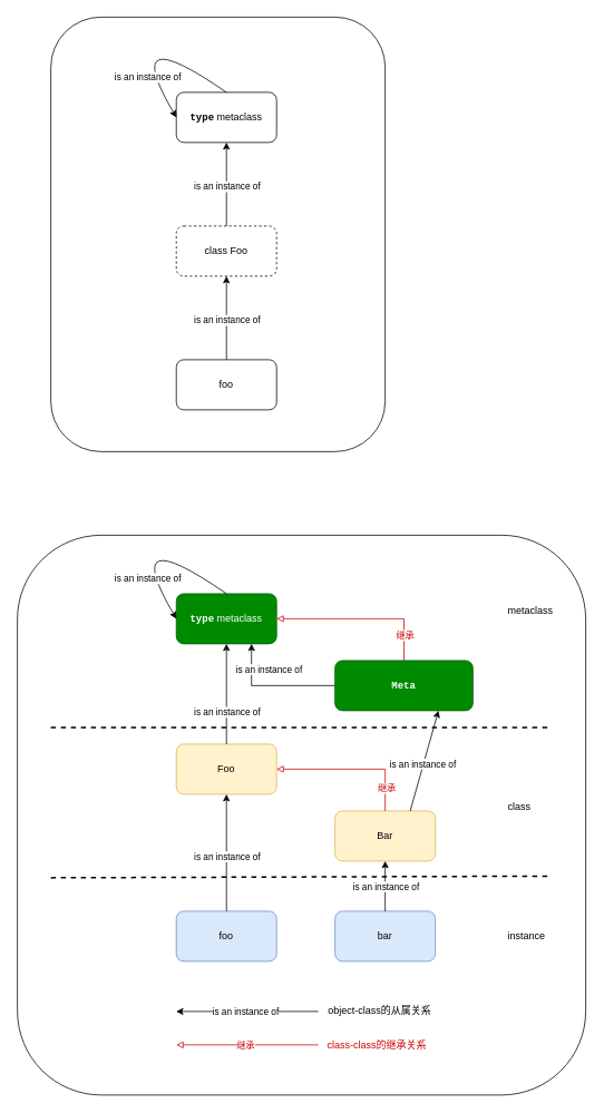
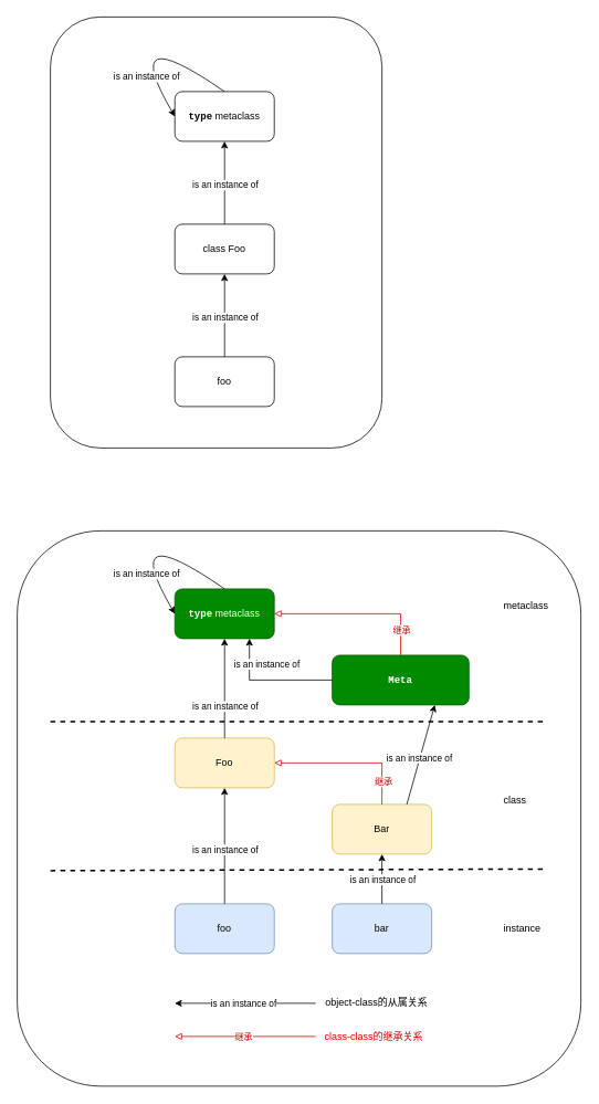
  <mxCell id="0" />
  <mxCell id="1" parent="0" />
  <mxCell id="2" value="" style="rounded=1;whiteSpace=wrap;html=1;strokeColor=default;" vertex="1" parent="1"><mxGeometry x="60" y="20" width="400" height="520" as="geometry" /></mxCell>
  <mxCell id="3" value="&lt;font face=&quot;Courier New&quot;&gt;&lt;b&gt;type&lt;/b&gt;&lt;/font&gt; metaclass" style="rounded=1;whiteSpace=wrap;html=1;" vertex="1" parent="1"><mxGeometry x="210.12" y="110" width="120" height="60" as="geometry" /></mxCell>
- <mxCell id="4" value="class Foo" style="rounded=1;whiteSpace=wrap;html=1;dashed=1;" vertex="1" parent="1"><mxGeometry x="210.12" y="270" width="120" height="60" as="geometry" /></mxCell>
+ <mxCell id="4" value="class Foo" style="rounded=1;whiteSpace=wrap;html=1;" vertex="1" parent="1"><mxGeometry x="210.12" y="270" width="120" height="60" as="geometry" /></mxCell>
  <mxCell id="5" value="foo" style="rounded=1;whiteSpace=wrap;html=1;" vertex="1" parent="1"><mxGeometry x="210.12" y="430" width="120" height="60" as="geometry" /></mxCell>
  <mxCell id="6" value="" style="endArrow=classic;html=1;rounded=0;entryX=0.5;entryY=1;entryDx=0;entryDy=0;exitX=0.5;exitY=0;exitDx=0;exitDy=0;" edge="1" parent="1" source="4" target="3"><mxGeometry width="50" height="50" relative="1" as="geometry"><mxPoint x="630.12" y="400" as="sourcePoint" /><mxPoint x="680.12" y="350" as="targetPoint" /></mxGeometry></mxCell>
  <mxCell id="7" value="is an instance of" style="edgeLabel;html=1;align=center;verticalAlign=middle;resizable=0;points=[];" vertex="1" connectable="0" parent="6"><mxGeometry x="-0.04" relative="1" as="geometry"><mxPoint as="offset" /></mxGeometry></mxCell>
  <mxCell id="8" value="" style="endArrow=classic;html=1;rounded=0;entryX=0.5;entryY=1;entryDx=0;entryDy=0;" edge="1" parent="1" source="5" target="4"><mxGeometry width="50" height="50" relative="1" as="geometry"><mxPoint x="630.12" y="400" as="sourcePoint" /><mxPoint x="680.12" y="350" as="targetPoint" /></mxGeometry></mxCell>
  <mxCell id="9" value="is an instance of" style="edgeLabel;html=1;align=center;verticalAlign=middle;resizable=0;points=[];" vertex="1" connectable="0" parent="8"><mxGeometry x="-0.12" relative="1" as="geometry"><mxPoint y="-4" as="offset" /></mxGeometry></mxCell>
  <mxCell id="10" value="" style="endArrow=classic;html=1;rounded=0;exitX=0.5;exitY=0;exitDx=0;exitDy=0;edgeStyle=orthogonalEdgeStyle;elbow=vertical;jumpStyle=sharp;entryX=0;entryY=0.5;entryDx=0;entryDy=0;curved=1;" edge="1" parent="1" source="3" target="3"><mxGeometry width="50" height="50" relative="1" as="geometry"><mxPoint x="-40" y="100" as="sourcePoint" /><mxPoint x="130" y="140" as="targetPoint" /><Array as="points"><mxPoint x="140" y="20" /></Array></mxGeometry></mxCell>
  <mxCell id="11" value="is an instance of" style="edgeLabel;html=1;align=center;verticalAlign=middle;resizable=0;points=[];" vertex="1" connectable="0" parent="10"><mxGeometry x="0.538" y="14" relative="1" as="geometry"><mxPoint x="-12" y="17" as="offset" /></mxGeometry></mxCell>
  <mxCell id="12" value="" style="rounded=1;whiteSpace=wrap;html=1;strokeColor=default;" vertex="1" parent="1"><mxGeometry x="20" y="640" width="680" height="670" as="geometry" /></mxCell>
  <mxCell id="13" value="&lt;font face=&quot;Courier New&quot;&gt;&lt;b&gt;type&lt;/b&gt;&lt;/font&gt; metaclass" style="rounded=1;whiteSpace=wrap;html=1;fillColor=#008a00;strokeColor=#005700;fontColor=#ffffff;" vertex="1" parent="1"><mxGeometry x="210.12" y="710" width="120" height="60" as="geometry" /></mxCell>
  <mxCell id="14" value="Foo" style="rounded=1;whiteSpace=wrap;html=1;fillColor=#fff2cc;strokeColor=#d6b656;" vertex="1" parent="1"><mxGeometry x="210.12" y="890" width="120" height="60" as="geometry" /></mxCell>
  <mxCell id="15" value="foo" style="rounded=1;whiteSpace=wrap;html=1;fillColor=#dae8fc;strokeColor=#6c8ebf;" vertex="1" parent="1"><mxGeometry x="210.12" y="1090" width="120" height="60" as="geometry" /></mxCell>
  <mxCell id="16" value="" style="endArrow=classic;html=1;rounded=0;entryX=0.5;entryY=1;entryDx=0;entryDy=0;exitX=0.5;exitY=0;exitDx=0;exitDy=0;" edge="1" parent="1" source="14" target="13"><mxGeometry width="50" height="50" relative="1" as="geometry"><mxPoint x="630.12" y="1000" as="sourcePoint" /><mxPoint x="680.12" y="950" as="targetPoint" /></mxGeometry></mxCell>
  <mxCell id="17" value="is an instance of" style="edgeLabel;html=1;align=center;verticalAlign=middle;resizable=0;points=[];" vertex="1" connectable="0" parent="16"><mxGeometry x="-0.04" relative="1" as="geometry"><mxPoint y="19" as="offset" /></mxGeometry></mxCell>
  <mxCell id="18" value="" style="endArrow=classic;html=1;rounded=0;entryX=0.5;entryY=1;entryDx=0;entryDy=0;" edge="1" parent="1" source="15" target="14"><mxGeometry width="50" height="50" relative="1" as="geometry"><mxPoint x="630.12" y="1020" as="sourcePoint" /><mxPoint x="680.12" y="970" as="targetPoint" /></mxGeometry></mxCell>
  <mxCell id="19" value="is an instance of" style="edgeLabel;html=1;align=center;verticalAlign=middle;resizable=0;points=[];" vertex="1" connectable="0" parent="18"><mxGeometry x="-0.12" relative="1" as="geometry"><mxPoint y="-4" as="offset" /></mxGeometry></mxCell>
  <mxCell id="20" value="" style="endArrow=classic;html=1;rounded=0;exitX=0.5;exitY=0;exitDx=0;exitDy=0;edgeStyle=orthogonalEdgeStyle;elbow=vertical;jumpStyle=sharp;entryX=0;entryY=0.5;entryDx=0;entryDy=0;curved=1;" edge="1" parent="1" source="13" target="13"><mxGeometry width="50" height="50" relative="1" as="geometry"><mxPoint x="-40" y="700" as="sourcePoint" /><mxPoint x="130" y="740" as="targetPoint" /><Array as="points"><mxPoint x="140" y="620" /></Array></mxGeometry></mxCell>
  <mxCell id="21" value="is an instance of" style="edgeLabel;html=1;align=center;verticalAlign=middle;resizable=0;points=[];" vertex="1" connectable="0" parent="20"><mxGeometry x="0.538" y="14" relative="1" as="geometry"><mxPoint x="-12" y="17" as="offset" /></mxGeometry></mxCell>
  <mxCell id="22" value="&lt;font face=&quot;Courier New&quot;&gt;&lt;b&gt;Meta&lt;/b&gt;&lt;/font&gt;" style="rounded=1;whiteSpace=wrap;html=1;fillColor=#008a00;strokeColor=#005700;fontColor=#ffffff;" vertex="1" parent="1"><mxGeometry x="400" y="790" width="165" height="60" as="geometry" /></mxCell>
  <mxCell id="23" value="" style="endArrow=block;html=1;rounded=0;entryX=1;entryY=0.5;entryDx=0;entryDy=0;exitX=0.5;exitY=0;exitDx=0;exitDy=0;endFill=0;edgeStyle=orthogonalEdgeStyle;strokeColor=#CC0000;" edge="1" parent="1" source="22" target="13"><mxGeometry width="50" height="50" relative="1" as="geometry"><mxPoint x="330" y="890" as="sourcePoint" /><mxPoint x="380" y="840" as="targetPoint" /></mxGeometry></mxCell>
  <mxCell id="24" value="&lt;font color=&quot;#cc0000&quot;&gt;继承&lt;/font&gt;" style="edgeLabel;html=1;align=center;verticalAlign=middle;resizable=0;points=[];" vertex="1" connectable="0" parent="23"><mxGeometry x="-0.689" y="-1" relative="1" as="geometry"><mxPoint as="offset" /></mxGeometry></mxCell>
  <mxCell id="25" value="Bar" style="rounded=1;whiteSpace=wrap;html=1;fillColor=#fff2cc;strokeColor=#d6b656;" vertex="1" parent="1"><mxGeometry x="400" y="970" width="120" height="60" as="geometry" /></mxCell>
  <mxCell id="26" value="" style="endArrow=block;html=1;rounded=0;entryX=1;entryY=0.5;entryDx=0;entryDy=0;exitX=0.5;exitY=0;exitDx=0;exitDy=0;endFill=0;edgeStyle=orthogonalEdgeStyle;strokeColor=#CC0000;" edge="1" parent="1" source="25" target="14"><mxGeometry width="50" height="50" relative="1" as="geometry"><mxPoint x="470" y="820" as="sourcePoint" /><mxPoint x="340" y="770" as="targetPoint" /></mxGeometry></mxCell>
  <mxCell id="27" value="&lt;font color=&quot;#cc0000&quot;&gt;继承&lt;/font&gt;" style="edgeLabel;html=1;align=center;verticalAlign=middle;resizable=0;points=[];" vertex="1" connectable="0" parent="26"><mxGeometry x="-0.689" y="-1" relative="1" as="geometry"><mxPoint as="offset" /></mxGeometry></mxCell>
  <mxCell id="28" value="" style="endArrow=classic;html=1;rounded=0;entryX=0.75;entryY=1;entryDx=0;entryDy=0;exitX=0;exitY=0.5;exitDx=0;exitDy=0;edgeStyle=orthogonalEdgeStyle;" edge="1" parent="1" source="22" target="13"><mxGeometry width="50" height="50" relative="1" as="geometry"><mxPoint x="280" y="980" as="sourcePoint" /><mxPoint x="280" y="780" as="targetPoint" /></mxGeometry></mxCell>
  <mxCell id="29" value="is an instance of" style="edgeLabel;html=1;align=center;verticalAlign=middle;resizable=0;points=[];" vertex="1" connectable="0" parent="28"><mxGeometry x="-0.04" relative="1" as="geometry"><mxPoint x="-8" y="-20" as="offset" /></mxGeometry></mxCell>
  <mxCell id="30" value="" style="endArrow=classic;html=1;rounded=0;entryX=0.75;entryY=1;entryDx=0;entryDy=0;exitX=0.75;exitY=0;exitDx=0;exitDy=0;" edge="1" parent="1" source="25" target="22"><mxGeometry width="50" height="50" relative="1" as="geometry"><mxPoint x="280" y="1060" as="sourcePoint" /><mxPoint x="280" y="960" as="targetPoint" /></mxGeometry></mxCell>
  <mxCell id="31" value="is an instance of" style="edgeLabel;html=1;align=center;verticalAlign=middle;resizable=0;points=[];" vertex="1" connectable="0" parent="30"><mxGeometry x="-0.12" relative="1" as="geometry"><mxPoint y="-4" as="offset" /></mxGeometry></mxCell>
  <mxCell id="32" value="bar" style="rounded=1;whiteSpace=wrap;html=1;fillColor=#dae8fc;strokeColor=#6c8ebf;" vertex="1" parent="1"><mxGeometry x="400" y="1090" width="120" height="60" as="geometry" /></mxCell>
  <mxCell id="33" value="" style="endArrow=classic;html=1;rounded=0;entryX=0.5;entryY=1;entryDx=0;entryDy=0;exitX=0.5;exitY=0;exitDx=0;exitDy=0;" edge="1" parent="1" source="32" target="25"><mxGeometry width="50" height="50" relative="1" as="geometry"><mxPoint x="280" y="1100" as="sourcePoint" /><mxPoint x="280" y="960" as="targetPoint" /></mxGeometry></mxCell>
  <mxCell id="34" value="is an instance of" style="edgeLabel;html=1;align=center;verticalAlign=middle;resizable=0;points=[];" vertex="1" connectable="0" parent="33"><mxGeometry x="-0.12" relative="1" as="geometry"><mxPoint y="-4" as="offset" /></mxGeometry></mxCell>
  <mxCell id="35" value="" style="endArrow=classic;html=1;rounded=0;" edge="1" parent="1"><mxGeometry width="50" height="50" relative="1" as="geometry"><mxPoint x="380" y="1210" as="sourcePoint" /><mxPoint x="210" y="1210" as="targetPoint" /></mxGeometry></mxCell>
  <mxCell id="36" value="is an instance of" style="edgeLabel;html=1;align=center;verticalAlign=middle;resizable=0;points=[];" vertex="1" connectable="0" parent="35"><mxGeometry x="0.036" relative="1" as="geometry"><mxPoint y="-1" as="offset" /></mxGeometry></mxCell>
  <mxCell id="37" value="object-class的从属关系" style="text;html=1;strokeColor=none;fillColor=none;align=left;verticalAlign=middle;whiteSpace=wrap;rounded=0;" vertex="1" parent="1"><mxGeometry x="390" y="1194" width="130" height="30" as="geometry" /></mxCell>
  <mxCell id="38" value="" style="endArrow=block;html=1;rounded=0;strokeColor=#CC0000;endFill=0;" edge="1" parent="1"><mxGeometry width="50" height="50" relative="1" as="geometry"><mxPoint x="380.12" y="1250" as="sourcePoint" /><mxPoint x="210.12" y="1250" as="targetPoint" /></mxGeometry></mxCell>
  <mxCell id="39" value="&lt;font color=&quot;#cc0000&quot;&gt;继承&lt;/font&gt;" style="edgeLabel;html=1;align=center;verticalAlign=middle;resizable=0;points=[];" vertex="1" connectable="0" parent="38"><mxGeometry x="0.036" relative="1" as="geometry"><mxPoint y="-1" as="offset" /></mxGeometry></mxCell>
  <mxCell id="40" value="&lt;font color=&quot;#cc0000&quot;&gt;class-class的继承关系&lt;/font&gt;" style="text;html=1;strokeColor=none;fillColor=none;align=left;verticalAlign=middle;whiteSpace=wrap;rounded=0;" vertex="1" parent="1"><mxGeometry x="389" y="1236" width="141" height="30" as="geometry" /></mxCell>
  <mxCell id="41" value="" style="endArrow=none;dashed=1;html=1;strokeWidth=2;rounded=0;" edge="1" parent="1"><mxGeometry width="50" height="50" relative="1" as="geometry"><mxPoint x="60" y="1050" as="sourcePoint" /><mxPoint x="660" y="1048" as="targetPoint" /></mxGeometry></mxCell>
  <mxCell id="42" value="" style="endArrow=none;dashed=1;html=1;strokeWidth=2;rounded=0;" edge="1" parent="1"><mxGeometry width="50" height="50" relative="1" as="geometry"><mxPoint x="60" y="870" as="sourcePoint" /><mxPoint x="660" y="870" as="targetPoint" /></mxGeometry></mxCell>
  <mxCell id="43" value="metaclass" style="text;html=1;strokeColor=none;fillColor=none;align=left;verticalAlign=middle;whiteSpace=wrap;rounded=0;" vertex="1" parent="1"><mxGeometry x="605" y="715" width="75" height="30" as="geometry" /></mxCell>
  <mxCell id="44" value="class" style="text;html=1;strokeColor=none;fillColor=none;align=left;verticalAlign=middle;whiteSpace=wrap;rounded=0;" vertex="1" parent="1"><mxGeometry x="605" y="950" width="60" height="30" as="geometry" /></mxCell>
  <mxCell id="45" value="instance" style="text;html=1;strokeColor=none;fillColor=none;align=left;verticalAlign=middle;whiteSpace=wrap;rounded=0;" vertex="1" parent="1"><mxGeometry x="605" y="1105" width="60" height="30" as="geometry" /></mxCell>
